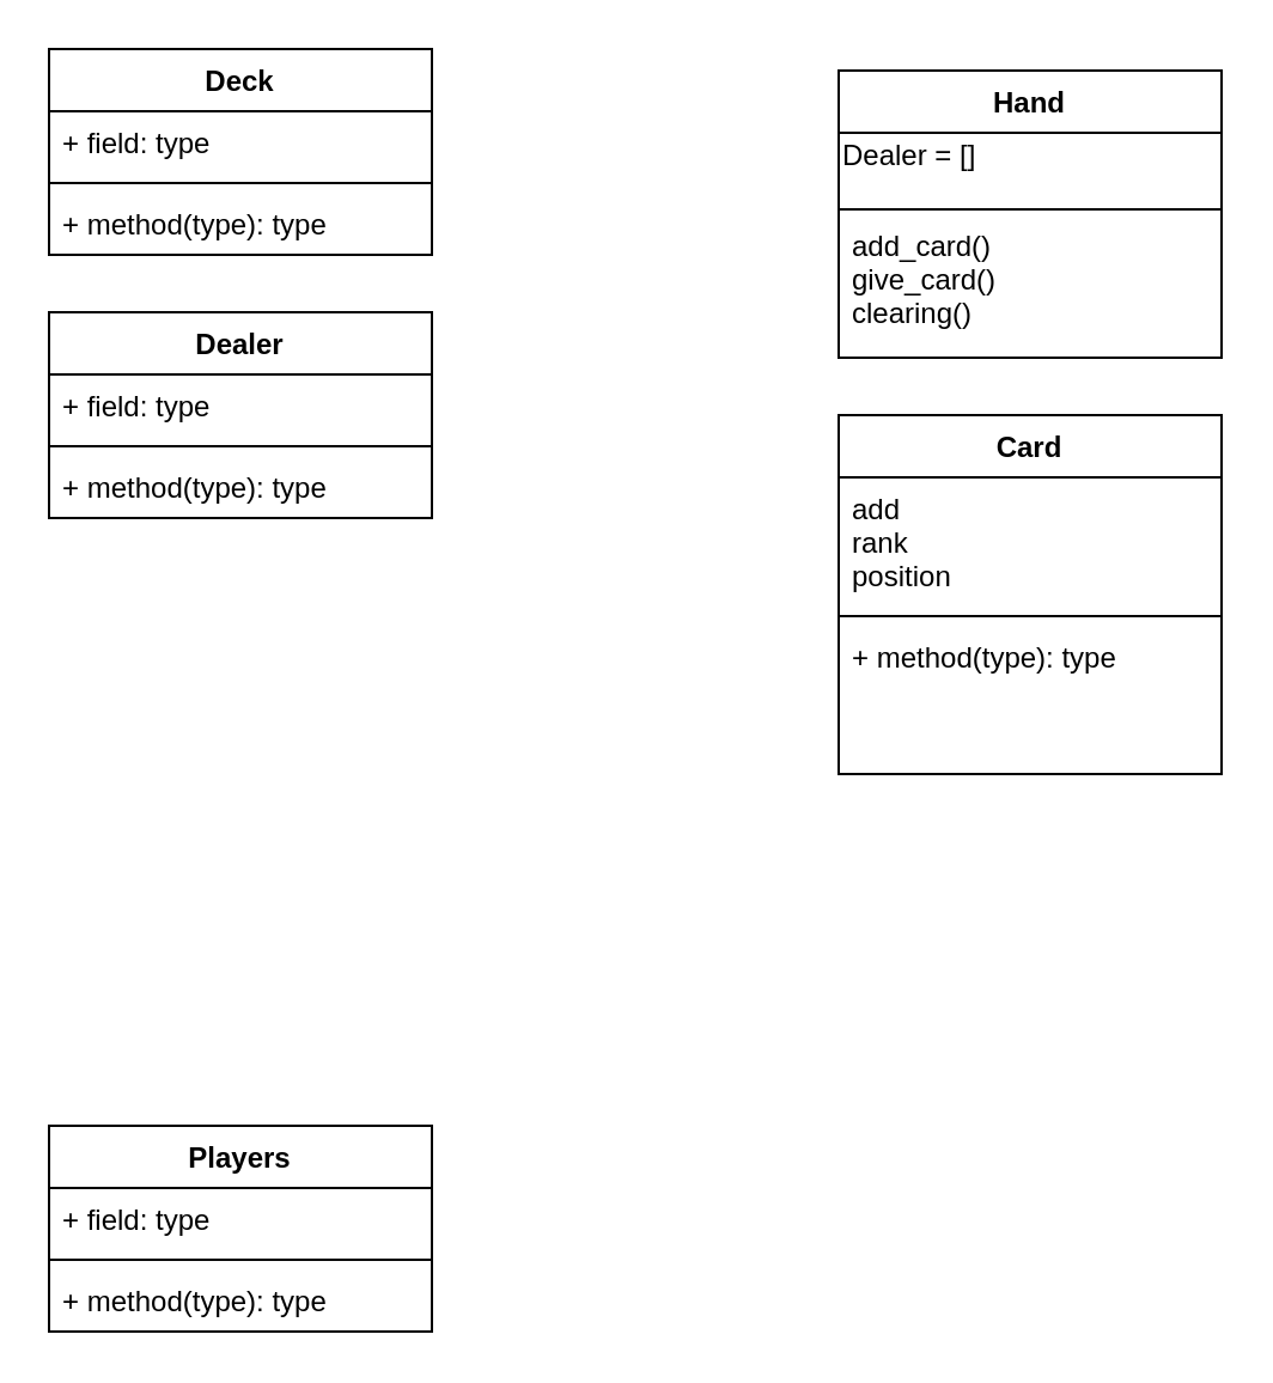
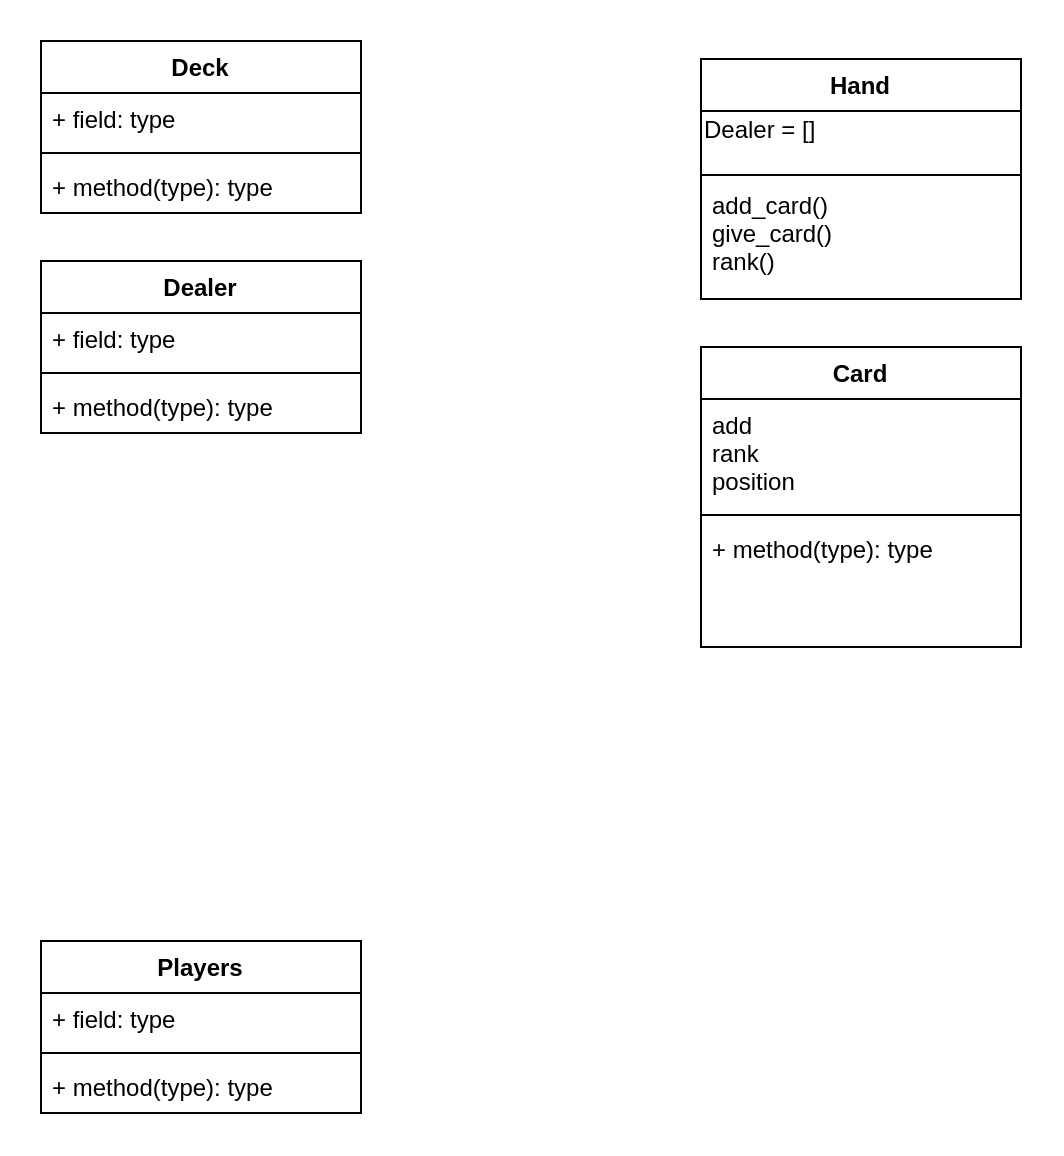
  <mxCell id="0" />
  <mxCell id="1" parent="0" />
  <mxCell id="2" value="Deck" style="swimlane;fontStyle=1;align=center;verticalAlign=top;childLayout=stackLayout;horizontal=1;startSize=26;horizontalStack=0;resizeParent=1;resizeParentMax=0;resizeLast=0;collapsible=1;marginBottom=0;" parent="1" vertex="1"><mxGeometry x="20" y="20" width="160" height="86" as="geometry" /></mxCell>
  <mxCell id="3" value="+ field: type" style="text;strokeColor=none;fillColor=none;align=left;verticalAlign=top;spacingLeft=4;spacingRight=4;overflow=hidden;rotatable=0;points=[[0,0.5],[1,0.5]];portConstraint=eastwest;" parent="2" vertex="1"><mxGeometry y="26" width="160" height="26" as="geometry" /></mxCell>
  <mxCell id="4" value="" style="line;strokeWidth=1;fillColor=none;align=left;verticalAlign=middle;spacingTop=-1;spacingLeft=3;spacingRight=3;rotatable=0;labelPosition=right;points=[];portConstraint=eastwest;" parent="2" vertex="1"><mxGeometry y="52" width="160" height="8" as="geometry" /></mxCell>
  <mxCell id="5" value="+ method(type): type" style="text;strokeColor=none;fillColor=none;align=left;verticalAlign=top;spacingLeft=4;spacingRight=4;overflow=hidden;rotatable=0;points=[[0,0.5],[1,0.5]];portConstraint=eastwest;" parent="2" vertex="1"><mxGeometry y="60" width="160" height="26" as="geometry" /></mxCell>
  <mxCell id="6" value="Dealer" style="swimlane;fontStyle=1;align=center;verticalAlign=top;childLayout=stackLayout;horizontal=1;startSize=26;horizontalStack=0;resizeParent=1;resizeParentMax=0;resizeLast=0;collapsible=1;marginBottom=0;" parent="1" vertex="1"><mxGeometry x="20" y="130" width="160" height="86" as="geometry" /></mxCell>
  <mxCell id="7" value="+ field: type" style="text;strokeColor=none;fillColor=none;align=left;verticalAlign=top;spacingLeft=4;spacingRight=4;overflow=hidden;rotatable=0;points=[[0,0.5],[1,0.5]];portConstraint=eastwest;" parent="6" vertex="1"><mxGeometry y="26" width="160" height="26" as="geometry" /></mxCell>
  <mxCell id="8" value="" style="line;strokeWidth=1;fillColor=none;align=left;verticalAlign=middle;spacingTop=-1;spacingLeft=3;spacingRight=3;rotatable=0;labelPosition=right;points=[];portConstraint=eastwest;" parent="6" vertex="1"><mxGeometry y="52" width="160" height="8" as="geometry" /></mxCell>
  <mxCell id="9" value="+ method(type): type" style="text;strokeColor=none;fillColor=none;align=left;verticalAlign=top;spacingLeft=4;spacingRight=4;overflow=hidden;rotatable=0;points=[[0,0.5],[1,0.5]];portConstraint=eastwest;" parent="6" vertex="1"><mxGeometry y="60" width="160" height="26" as="geometry" /></mxCell>
  <mxCell id="10" value="Card" style="swimlane;fontStyle=1;align=center;verticalAlign=top;childLayout=stackLayout;horizontal=1;startSize=26;horizontalStack=0;resizeParent=1;resizeParentMax=0;resizeLast=0;collapsible=1;marginBottom=0;" parent="1" vertex="1"><mxGeometry x="350" y="173" width="160" height="150" as="geometry" /></mxCell>
  <mxCell id="11" value="add&#10;rank&#10;position" style="text;strokeColor=none;fillColor=none;align=left;verticalAlign=top;spacingLeft=4;spacingRight=4;overflow=hidden;rotatable=0;points=[[0,0.5],[1,0.5]];portConstraint=eastwest;" parent="10" vertex="1"><mxGeometry y="26" width="160" height="54" as="geometry" /></mxCell>
  <mxCell id="12" value="" style="line;strokeWidth=1;fillColor=none;align=left;verticalAlign=middle;spacingTop=-1;spacingLeft=3;spacingRight=3;rotatable=0;labelPosition=right;points=[];portConstraint=eastwest;" parent="10" vertex="1"><mxGeometry y="80" width="160" height="8" as="geometry" /></mxCell>
  <mxCell id="13" value="+ method(type): type" style="text;strokeColor=none;fillColor=none;align=left;verticalAlign=top;spacingLeft=4;spacingRight=4;overflow=hidden;rotatable=0;points=[[0,0.5],[1,0.5]];portConstraint=eastwest;" parent="10" vertex="1"><mxGeometry y="88" width="160" height="62" as="geometry" /></mxCell>
  <mxCell id="14" value="Players" style="swimlane;fontStyle=1;align=center;verticalAlign=top;childLayout=stackLayout;horizontal=1;startSize=26;horizontalStack=0;resizeParent=1;resizeParentMax=0;resizeLast=0;collapsible=1;marginBottom=0;" parent="1" vertex="1"><mxGeometry x="20" y="470" width="160" height="86" as="geometry" /></mxCell>
  <mxCell id="15" value="+ field: type" style="text;strokeColor=none;fillColor=none;align=left;verticalAlign=top;spacingLeft=4;spacingRight=4;overflow=hidden;rotatable=0;points=[[0,0.5],[1,0.5]];portConstraint=eastwest;" parent="14" vertex="1"><mxGeometry y="26" width="160" height="26" as="geometry" /></mxCell>
  <mxCell id="16" value="" style="line;strokeWidth=1;fillColor=none;align=left;verticalAlign=middle;spacingTop=-1;spacingLeft=3;spacingRight=3;rotatable=0;labelPosition=right;points=[];portConstraint=eastwest;" parent="14" vertex="1"><mxGeometry y="52" width="160" height="8" as="geometry" /></mxCell>
  <mxCell id="17" value="+ method(type): type" style="text;strokeColor=none;fillColor=none;align=left;verticalAlign=top;spacingLeft=4;spacingRight=4;overflow=hidden;rotatable=0;points=[[0,0.5],[1,0.5]];portConstraint=eastwest;" parent="14" vertex="1"><mxGeometry y="60" width="160" height="26" as="geometry" /></mxCell>
  <mxCell id="18" value="Hand" style="swimlane;fontStyle=1;align=center;verticalAlign=top;childLayout=stackLayout;horizontal=1;startSize=26;horizontalStack=0;resizeParent=1;resizeParentMax=0;resizeLast=0;collapsible=1;marginBottom=0;" parent="1" vertex="1"><mxGeometry x="350" y="29" width="160" height="120" as="geometry" /></mxCell>
  <mxCell id="19" value="Dealer = []&lt;br&gt;&lt;br&gt;" style="text;html=1;resizable=0;points=[];autosize=1;align=left;verticalAlign=top;spacingTop=-4;" parent="18" vertex="1"><mxGeometry y="26" width="160" height="30" as="geometry" /></mxCell>
  <mxCell id="20" value="" style="line;strokeWidth=1;fillColor=none;align=left;verticalAlign=middle;spacingTop=-1;spacingLeft=3;spacingRight=3;rotatable=0;labelPosition=right;points=[];portConstraint=eastwest;" parent="18" vertex="1"><mxGeometry y="56" width="160" height="4" as="geometry" /></mxCell>
- <mxCell id="21" value="add_card()&#10;give_card()&#10;clearing()" style="text;strokeColor=none;fillColor=none;align=left;verticalAlign=top;spacingLeft=4;spacingRight=4;overflow=hidden;rotatable=0;points=[[0,0.5],[1,0.5]];portConstraint=eastwest;" parent="18" vertex="1"><mxGeometry y="60" width="160" height="60" as="geometry" /></mxCell>
+ <mxCell id="21" value="add_card()&#10;give_card()&#10;rank()" style="text;strokeColor=none;fillColor=none;align=left;verticalAlign=top;spacingLeft=4;spacingRight=4;overflow=hidden;rotatable=0;points=[[0,0.5],[1,0.5]];portConstraint=eastwest;" parent="18" vertex="1"><mxGeometry y="60" width="160" height="60" as="geometry" /></mxCell>
